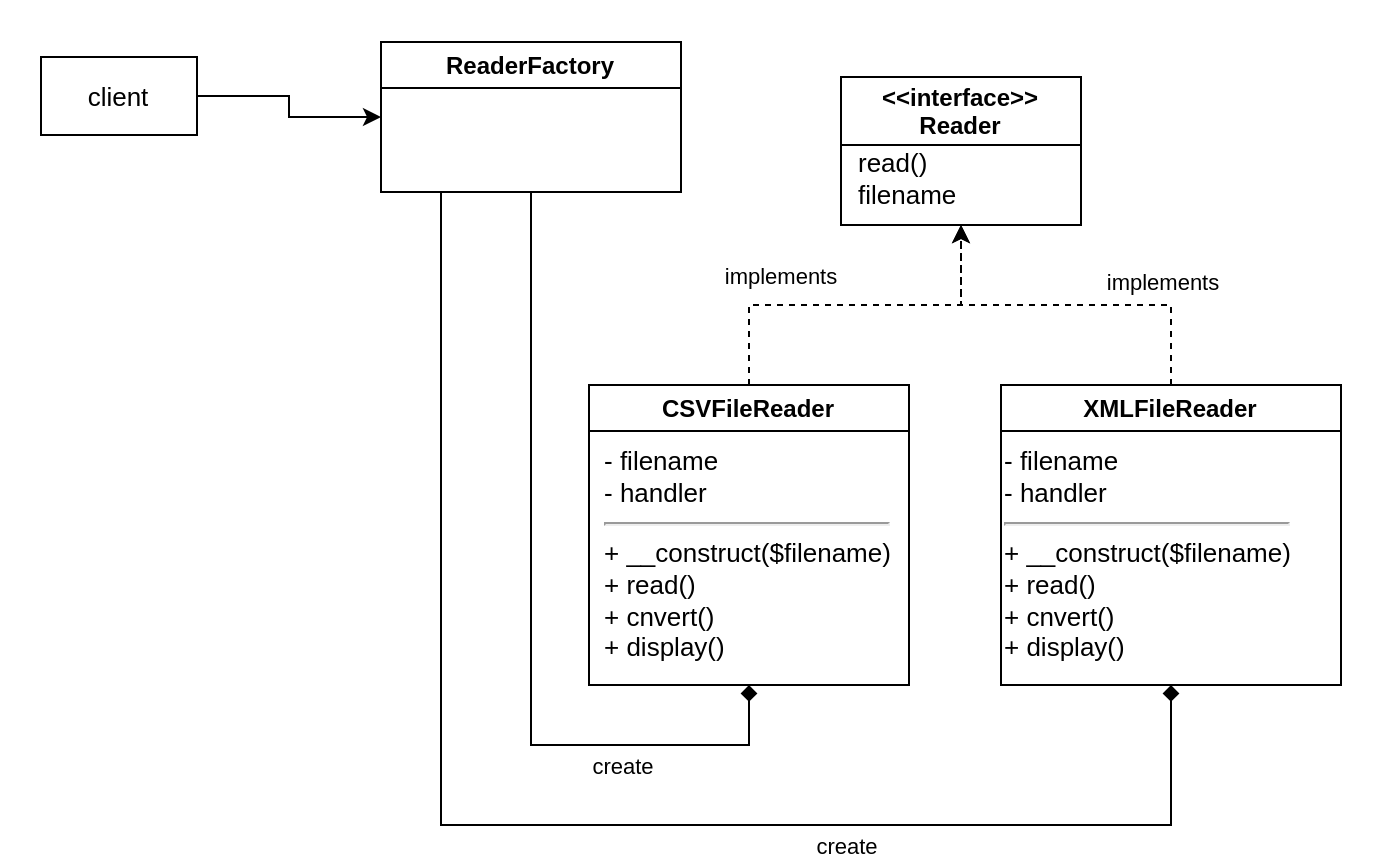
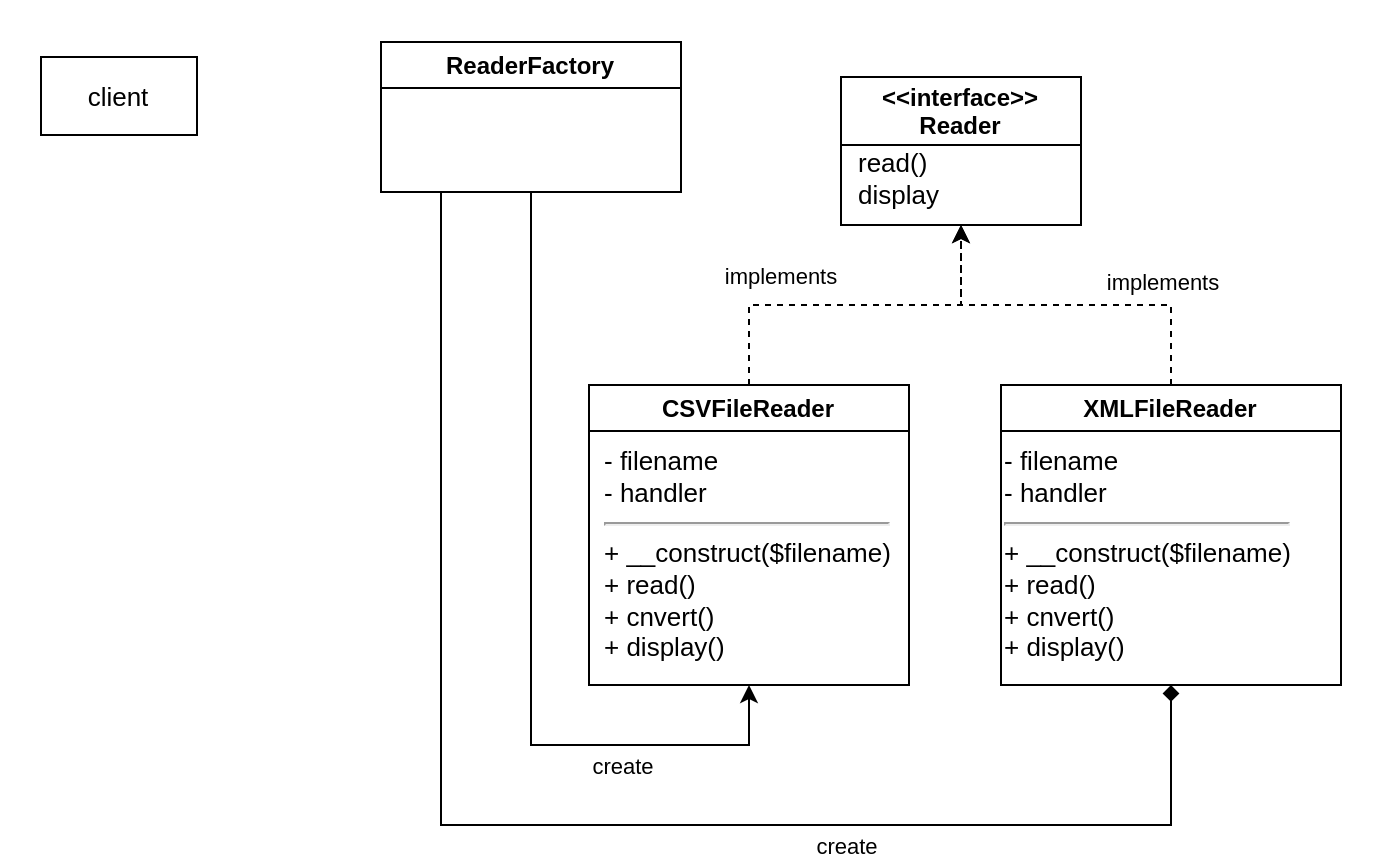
  <mxCell id="0" />
  <mxCell id="1" parent="0" />
- <mxCell id="2" style="edgeStyle=orthogonalEdgeStyle;rounded=0;orthogonalLoop=1;jettySize=auto;html=1;entryX=0;entryY=0.5;entryDx=0;entryDy=0;" edge="1" parent="1" source="3" target="8"><mxGeometry relative="1" as="geometry" /></mxCell>
  <mxCell id="3" value="client" style="rounded=0;whiteSpace=wrap;html=1;fontSize=13;" vertex="1" parent="1"><mxGeometry x="20" y="28" width="78" height="39" as="geometry" /></mxCell>
- <mxCell id="4" style="edgeStyle=orthogonalEdgeStyle;rounded=0;orthogonalLoop=1;jettySize=auto;html=1;entryX=0.5;entryY=1;entryDx=0;entryDy=0;endArrow=diamond;" edge="1" parent="1" source="8" target="17"><mxGeometry relative="1" as="geometry"><mxPoint x="250" y="152" as="targetPoint" /><Array as="points"><mxPoint x="265" y="372" /><mxPoint x="374" y="372" /></Array></mxGeometry></mxCell>
+ <mxCell id="4" style="edgeStyle=orthogonalEdgeStyle;rounded=0;orthogonalLoop=1;jettySize=auto;html=1;entryX=0.5;entryY=1;entryDx=0;entryDy=0;" edge="1" parent="1" source="8" target="17"><mxGeometry relative="1" as="geometry"><mxPoint x="250" y="152" as="targetPoint" /><Array as="points"><mxPoint x="265" y="372" /><mxPoint x="374" y="372" /></Array></mxGeometry></mxCell>
  <mxCell id="5" value="create" style="edgeLabel;html=1;align=center;verticalAlign=middle;resizable=0;points=[];" vertex="1" connectable="0" parent="4"><mxGeometry x="0.516" y="3" relative="1" as="geometry"><mxPoint x="7" y="13" as="offset" /></mxGeometry></mxCell>
  <mxCell id="6" style="edgeStyle=orthogonalEdgeStyle;rounded=0;orthogonalLoop=1;jettySize=auto;html=1;entryX=0.5;entryY=1;entryDx=0;entryDy=0;endArrow=diamond;" edge="1" parent="1" source="8" target="13"><mxGeometry relative="1" as="geometry"><Array as="points"><mxPoint x="220" y="412" /><mxPoint x="585" y="412" /></Array></mxGeometry></mxCell>
  <mxCell id="7" value="create" style="edgeLabel;html=1;align=center;verticalAlign=middle;resizable=0;points=[];" vertex="1" connectable="0" parent="6"><mxGeometry x="0.381" y="1" relative="1" as="geometry"><mxPoint y="11" as="offset" /></mxGeometry></mxCell>
  <mxCell id="8" value="ReaderFactory" style="swimlane;" vertex="1" parent="1"><mxGeometry x="190" y="20.5" width="150" height="75" as="geometry" /></mxCell>
  <mxCell id="9" value="&lt;&lt;interface&gt;&gt;&#10;Reader" style="swimlane;startSize=34;" vertex="1" parent="1"><mxGeometry x="420" y="38" width="120" height="74" as="geometry" /></mxCell>
- <mxCell id="10" value="&lt;div style=&quot;font-size: 13px;&quot;&gt;read()&lt;/div&gt;&lt;div style=&quot;font-size: 13px;&quot;&gt;filename&lt;/div&gt;" style="text;html=1;align=left;verticalAlign=middle;resizable=0;points=[];autosize=1;strokeColor=none;fontSize=13;" vertex="1" parent="9"><mxGeometry x="7" y="31" width="60" height="40" as="geometry" /></mxCell>
+ <mxCell id="10" value="&lt;div style=&quot;font-size: 13px;&quot;&gt;read()&lt;/div&gt;&lt;div style=&quot;font-size: 13px;&quot;&gt;display&lt;/div&gt;" style="text;html=1;align=left;verticalAlign=middle;resizable=0;points=[];autosize=1;strokeColor=none;fontSize=13;" vertex="1" parent="9"><mxGeometry x="7" y="31" width="60" height="40" as="geometry" /></mxCell>
  <mxCell id="11" style="edgeStyle=orthogonalEdgeStyle;rounded=0;orthogonalLoop=1;jettySize=auto;html=1;entryX=0.5;entryY=1;entryDx=0;entryDy=0;dashed=1;" edge="1" parent="1" source="13" target="9"><mxGeometry relative="1" as="geometry" /></mxCell>
  <mxCell id="12" value="implements" style="edgeLabel;html=1;align=center;verticalAlign=middle;resizable=0;points=[];" vertex="1" connectable="0" parent="11"><mxGeometry x="-0.513" y="3" relative="1" as="geometry"><mxPoint y="-15" as="offset" /></mxGeometry></mxCell>
  <mxCell id="13" value="XMLFileReader" style="swimlane;startSize=23;" vertex="1" parent="1"><mxGeometry x="500" y="192" width="170" height="150" as="geometry" /></mxCell>
  <mxCell id="14" value="&lt;div style=&quot;font-size: 13px;&quot;&gt;- filename&lt;/div&gt;&lt;div style=&quot;font-size: 13px;&quot;&gt;- handler&lt;/div&gt;&lt;hr id=&quot;null&quot;&gt;+ __construct($filename)&lt;br&gt;+ read()&lt;br&gt;+ cnvert()&lt;br&gt;+ display()&lt;br&gt;" style="text;html=1;align=left;verticalAlign=middle;resizable=0;points=[];autosize=1;strokeColor=none;fontSize=13;" vertex="1" parent="13"><mxGeometry y="25" width="160" height="120" as="geometry" /></mxCell>
  <mxCell id="15" style="edgeStyle=orthogonalEdgeStyle;rounded=0;orthogonalLoop=1;jettySize=auto;html=1;entryX=0.5;entryY=1;entryDx=0;entryDy=0;dashed=1;" edge="1" parent="1" source="17" target="9"><mxGeometry relative="1" as="geometry" /></mxCell>
  <mxCell id="16" value="implements" style="edgeLabel;html=1;align=center;verticalAlign=middle;resizable=0;points=[];" vertex="1" connectable="0" parent="15"><mxGeometry x="-0.316" y="3" relative="1" as="geometry"><mxPoint x="-9" y="-12" as="offset" /></mxGeometry></mxCell>
  <mxCell id="17" value="CSVFileReader" style="swimlane;" vertex="1" parent="1"><mxGeometry x="294" y="192" width="160" height="150" as="geometry" /></mxCell>
  <mxCell id="18" value="&lt;div style=&quot;font-size: 13px;&quot;&gt;- filename&lt;/div&gt;&lt;div style=&quot;font-size: 13px;&quot;&gt;- handler&lt;/div&gt;&lt;hr id=&quot;null&quot;&gt;+ __construct($filename)&lt;br&gt;+ read()&lt;br&gt;+ cnvert()&lt;br&gt;+ display()&lt;br&gt;" style="text;html=1;align=left;verticalAlign=middle;resizable=0;points=[];autosize=1;strokeColor=none;fontSize=13;" vertex="1" parent="17"><mxGeometry x="6" y="25" width="160" height="120" as="geometry" /></mxCell>
